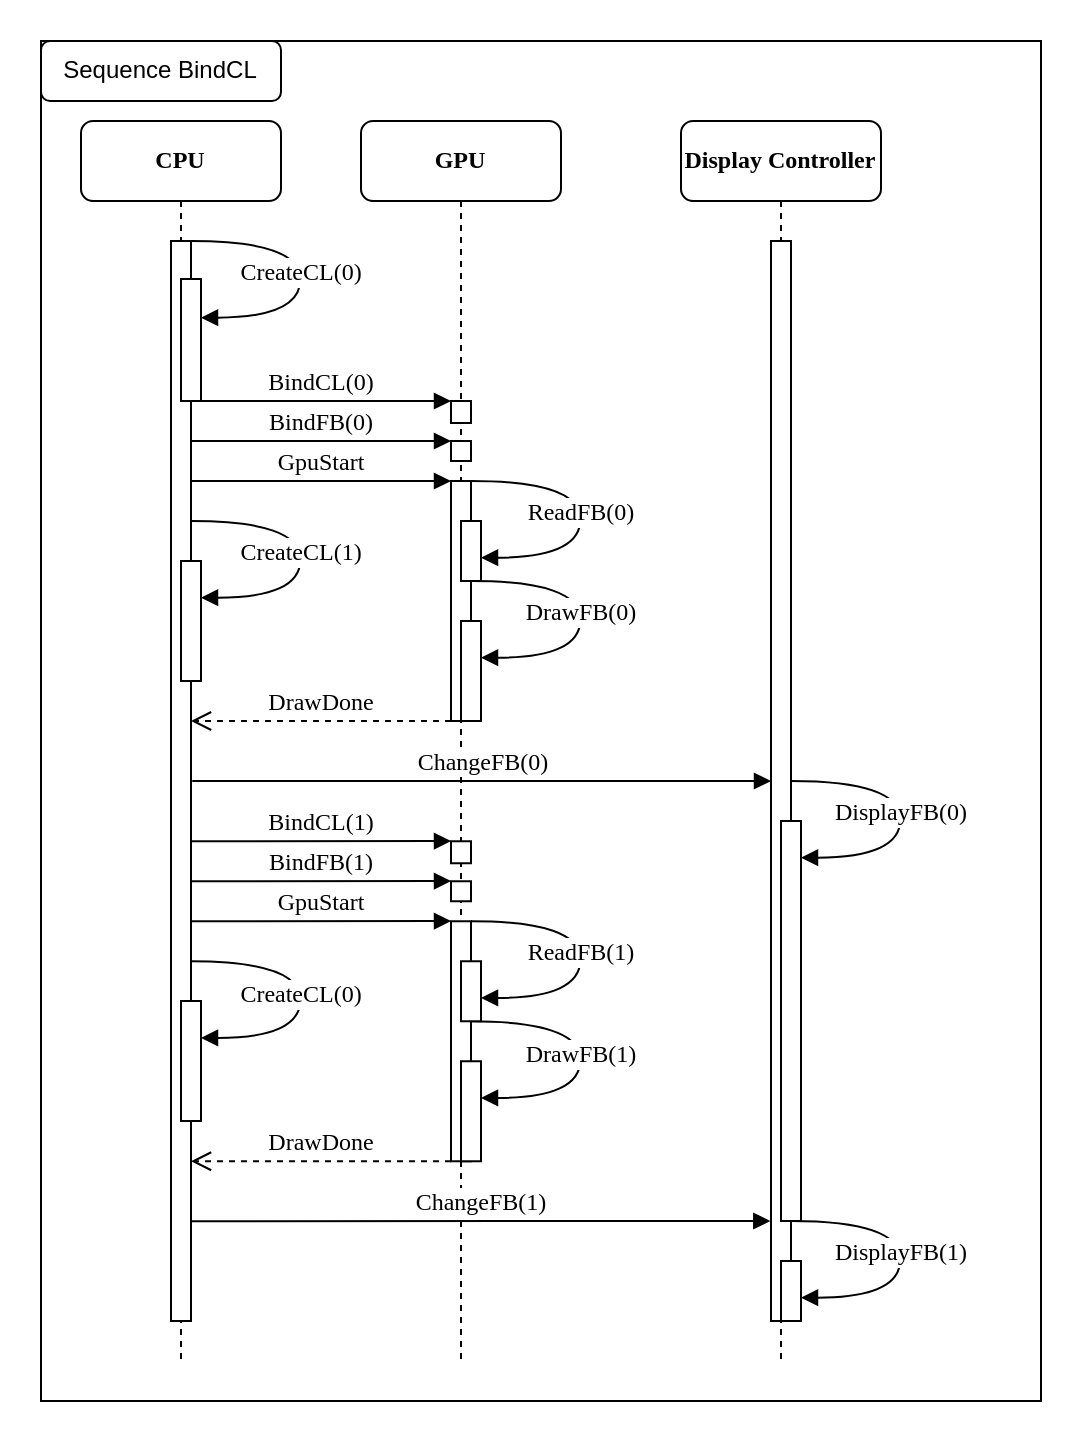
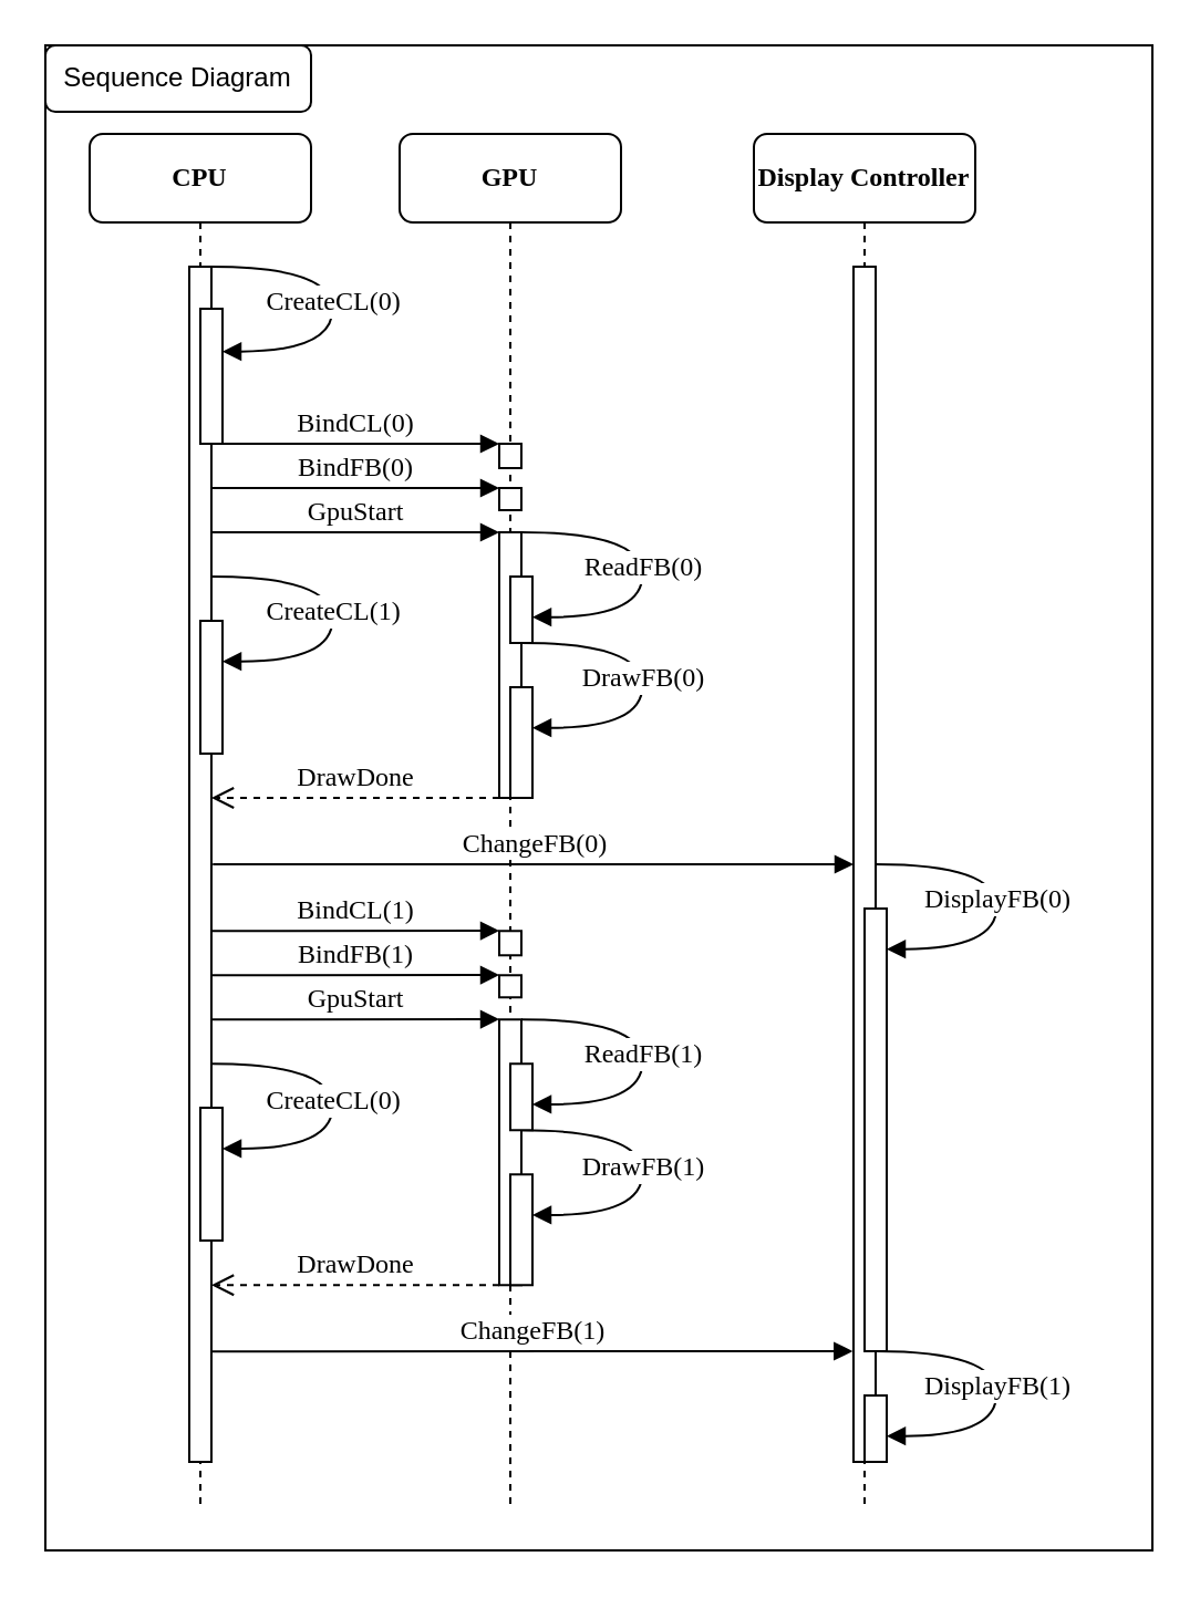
  <mxCell id="0" />
  <mxCell id="1" parent="0" />
  <mxCell id="2" value="" style="rounded=0;whiteSpace=wrap;html=1;" vertex="1" parent="1"><mxGeometry x="20" y="20" width="500" height="680" as="geometry" /></mxCell>
  <mxCell id="3" value="&lt;b&gt;GPU&lt;/b&gt;" style="shape=umlLifeline;perimeter=lifelinePerimeter;whiteSpace=wrap;html=1;container=0;collapsible=0;recursiveResize=0;outlineConnect=0;rounded=1;shadow=0;comic=0;labelBackgroundColor=none;strokeWidth=1;fontFamily=Verdana;fontSize=12;align=center;" parent="1" vertex="1"><mxGeometry x="180" y="60" width="100" height="620" as="geometry" /></mxCell>
  <mxCell id="4" value="&lt;b&gt;Display Controller&lt;/b&gt;" style="shape=umlLifeline;perimeter=lifelinePerimeter;whiteSpace=wrap;html=1;container=0;collapsible=0;recursiveResize=0;outlineConnect=0;rounded=1;shadow=0;comic=0;labelBackgroundColor=none;strokeWidth=1;fontFamily=Verdana;fontSize=12;align=center;" parent="1" vertex="1"><mxGeometry x="340" y="60" width="100" height="620" as="geometry" /></mxCell>
  <mxCell id="5" value="&lt;b&gt;CPU&lt;/b&gt;" style="shape=umlLifeline;perimeter=lifelinePerimeter;whiteSpace=wrap;html=1;container=0;collapsible=0;recursiveResize=0;outlineConnect=0;rounded=1;shadow=0;comic=0;labelBackgroundColor=none;strokeWidth=1;fontFamily=Verdana;fontSize=12;align=center;" parent="1" vertex="1"><mxGeometry x="40" y="60" width="100" height="620" as="geometry" /></mxCell>
  <mxCell id="6" value="" style="html=1;points=[];perimeter=orthogonalPerimeter;rounded=0;shadow=0;comic=0;labelBackgroundColor=none;strokeWidth=1;fontFamily=Verdana;fontSize=12;align=center;" parent="1" vertex="1"><mxGeometry x="85" y="120" width="10" height="540" as="geometry" /></mxCell>
  <mxCell id="7" value="" style="html=1;points=[];perimeter=orthogonalPerimeter;rounded=0;shadow=0;comic=0;labelBackgroundColor=none;strokeWidth=1;fontFamily=Verdana;fontSize=12;align=center;" vertex="1" parent="1"><mxGeometry x="90" y="139" width="10" height="61" as="geometry" /></mxCell>
  <mxCell id="8" value="CreateCL(0)" style="html=1;verticalAlign=middle;endArrow=block;labelBackgroundColor=default;fontFamily=Verdana;fontSize=12;elbow=vertical;edgeStyle=orthogonalEdgeStyle;curved=1;entryX=1;entryY=0.286;entryPerimeter=0;exitX=1.038;exitY=0.345;exitPerimeter=0;labelPosition=center;verticalLabelPosition=middle;align=center;spacing=2;" edge="1" parent="1"><mxGeometry relative="1" as="geometry"><mxPoint x="95.003" y="120" as="sourcePoint" /><mxPoint x="100.003" y="158.333" as="targetPoint" /><Array as="points"><mxPoint x="149.67" y="120" /><mxPoint x="149.67" y="158" /></Array></mxGeometry></mxCell>
  <mxCell id="9" value="BindCL(0)" style="html=1;verticalAlign=bottom;endArrow=block;entryX=0;entryY=0;labelBackgroundColor=none;fontFamily=Verdana;fontSize=12;edgeStyle=elbowEdgeStyle;elbow=vertical;" edge="1" parent="1"><mxGeometry relative="1" as="geometry"><mxPoint x="95" y="200" as="sourcePoint" /><mxPoint x="225" y="200" as="targetPoint" /></mxGeometry></mxCell>
  <mxCell id="10" value="BindFB(0)" style="html=1;verticalAlign=bottom;endArrow=block;entryX=0;entryY=0;labelBackgroundColor=none;fontFamily=Verdana;fontSize=12;edgeStyle=elbowEdgeStyle;elbow=vertical;" edge="1" parent="1"><mxGeometry relative="1" as="geometry"><mxPoint x="95" y="220" as="sourcePoint" /><mxPoint x="225" y="220" as="targetPoint" /></mxGeometry></mxCell>
  <mxCell id="11" value="GpuStart" style="html=1;verticalAlign=bottom;endArrow=block;entryX=0;entryY=0;labelBackgroundColor=none;fontFamily=Verdana;fontSize=12;edgeStyle=elbowEdgeStyle;elbow=vertical;" edge="1" parent="1"><mxGeometry relative="1" as="geometry"><mxPoint x="95" y="240" as="sourcePoint" /><mxPoint x="225" y="240" as="targetPoint" /></mxGeometry></mxCell>
  <mxCell id="12" value="DrawDone" style="html=1;verticalAlign=bottom;endArrow=open;dashed=1;endSize=8;labelBackgroundColor=none;fontFamily=Verdana;fontSize=12;edgeStyle=elbowEdgeStyle;elbow=vertical;" parent="1" edge="1"><mxGeometry relative="1" as="geometry"><mxPoint x="95" y="360" as="targetPoint" /><Array as="points"><mxPoint x="170" y="360" /><mxPoint x="200" y="360" /></Array><mxPoint x="225" y="360" as="sourcePoint" /></mxGeometry></mxCell>
  <mxCell id="13" value="" style="html=1;points=[];perimeter=orthogonalPerimeter;rounded=0;shadow=0;comic=0;labelBackgroundColor=none;strokeWidth=1;fontFamily=Verdana;fontSize=12;align=center;" vertex="1" parent="1"><mxGeometry x="90" y="280" width="10" height="60" as="geometry" /></mxCell>
  <mxCell id="14" value="CreateCL(1)" style="html=1;verticalAlign=middle;endArrow=block;labelBackgroundColor=default;fontFamily=Verdana;fontSize=12;elbow=vertical;edgeStyle=orthogonalEdgeStyle;curved=1;entryX=1;entryY=0.286;entryPerimeter=0;exitX=1.038;exitY=0.345;exitPerimeter=0;labelPosition=center;verticalLabelPosition=middle;align=center;spacing=2;" edge="1" parent="1"><mxGeometry relative="1" as="geometry"><mxPoint x="95.003" y="260.03" as="sourcePoint" /><mxPoint x="100.003" y="298.363" as="targetPoint" /><Array as="points"><mxPoint x="149.67" y="260.03" /><mxPoint x="149.67" y="298.03" /></Array></mxGeometry></mxCell>
  <mxCell id="15" value="" style="html=1;points=[];perimeter=orthogonalPerimeter;rounded=0;shadow=0;comic=0;labelBackgroundColor=none;strokeWidth=1;fontFamily=Verdana;fontSize=12;align=center;" vertex="1" parent="1"><mxGeometry x="90" y="500" width="10" height="60" as="geometry" /></mxCell>
  <mxCell id="16" value="ChangeFB(1)" style="html=1;verticalAlign=bottom;endArrow=block;entryX=-0.035;entryY=0.908;labelBackgroundColor=default;fontFamily=Verdana;fontSize=12;edgeStyle=elbowEdgeStyle;elbow=vertical;entryDx=0;entryDy=0;entryPerimeter=0;" edge="1" parent="1" target="36"><mxGeometry relative="1" as="geometry"><mxPoint x="95" y="610.08" as="sourcePoint" /><mxPoint x="390" y="610.08" as="targetPoint" /></mxGeometry></mxCell>
  <mxCell id="17" value="" style="html=1;points=[];perimeter=orthogonalPerimeter;rounded=0;shadow=0;comic=0;labelBackgroundColor=none;strokeWidth=1;fontFamily=Verdana;fontSize=12;align=center;" vertex="1" parent="1"><mxGeometry x="225" y="200" width="10" height="11" as="geometry" /></mxCell>
  <mxCell id="18" value="" style="html=1;points=[];perimeter=orthogonalPerimeter;rounded=0;shadow=0;comic=0;labelBackgroundColor=none;strokeWidth=1;fontFamily=Verdana;fontSize=12;align=center;" vertex="1" parent="1"><mxGeometry x="225" y="220" width="10" height="10" as="geometry" /></mxCell>
  <mxCell id="19" value="" style="html=1;points=[];perimeter=orthogonalPerimeter;rounded=0;shadow=0;comic=0;labelBackgroundColor=none;strokeWidth=1;fontFamily=Verdana;fontSize=12;align=center;" vertex="1" parent="1"><mxGeometry x="225" y="240" width="10" height="120" as="geometry" /></mxCell>
  <mxCell id="20" value="" style="html=1;points=[];perimeter=orthogonalPerimeter;rounded=0;shadow=0;comic=0;labelBackgroundColor=none;strokeWidth=1;fontFamily=Verdana;fontSize=12;align=center;" vertex="1" parent="1"><mxGeometry x="230" y="260" width="10" height="30" as="geometry" /></mxCell>
  <mxCell id="21" value="ReadFB(0)" style="html=1;verticalAlign=middle;endArrow=block;labelBackgroundColor=default;fontFamily=Verdana;fontSize=12;elbow=vertical;edgeStyle=orthogonalEdgeStyle;curved=1;entryX=1;entryY=0.286;entryPerimeter=0;exitX=1.038;exitY=0.345;exitPerimeter=0;labelPosition=center;verticalLabelPosition=middle;align=center;spacing=2;" edge="1" parent="1"><mxGeometry relative="1" as="geometry"><mxPoint x="235.003" y="240" as="sourcePoint" /><mxPoint x="240.003" y="278.333" as="targetPoint" /><Array as="points"><mxPoint x="289.67" y="240" /><mxPoint x="289.67" y="278" /></Array></mxGeometry></mxCell>
  <mxCell id="22" value="" style="html=1;points=[];perimeter=orthogonalPerimeter;rounded=0;shadow=0;comic=0;labelBackgroundColor=none;strokeWidth=1;fontFamily=Verdana;fontSize=12;align=center;" vertex="1" parent="1"><mxGeometry x="230" y="310" width="10" height="50" as="geometry" /></mxCell>
  <mxCell id="23" value="DrawFB(0)" style="html=1;verticalAlign=middle;endArrow=block;labelBackgroundColor=default;fontFamily=Verdana;fontSize=12;elbow=vertical;edgeStyle=orthogonalEdgeStyle;curved=1;entryX=1;entryY=0.286;entryPerimeter=0;exitX=1.038;exitY=0.345;exitPerimeter=0;labelPosition=center;verticalLabelPosition=middle;align=center;spacing=2;" edge="1" parent="1"><mxGeometry relative="1" as="geometry"><mxPoint x="235.003" y="290.02" as="sourcePoint" /><mxPoint x="240.003" y="328.353" as="targetPoint" /><Array as="points"><mxPoint x="289.67" y="290.02" /><mxPoint x="289.67" y="328.02" /></Array></mxGeometry></mxCell>
  <mxCell id="24" value="ReadFB(1)" style="html=1;verticalAlign=middle;endArrow=block;labelBackgroundColor=default;fontFamily=Verdana;fontSize=12;elbow=vertical;edgeStyle=orthogonalEdgeStyle;curved=1;entryX=1;entryY=0.286;entryPerimeter=0;exitX=1.038;exitY=0.345;exitPerimeter=0;labelPosition=center;verticalLabelPosition=middle;align=center;spacing=2;" edge="1" parent="1"><mxGeometry relative="1" as="geometry"><mxPoint x="235.003" y="460.13" as="sourcePoint" /><mxPoint x="240.003" y="498.463" as="targetPoint" /><Array as="points"><mxPoint x="289.67" y="460.13" /><mxPoint x="289.67" y="498.13" /></Array></mxGeometry></mxCell>
  <mxCell id="25" value="DrawFB(1)" style="html=1;verticalAlign=middle;endArrow=block;labelBackgroundColor=default;fontFamily=Verdana;fontSize=12;elbow=vertical;edgeStyle=orthogonalEdgeStyle;curved=1;entryX=1;entryY=0.286;entryPerimeter=0;exitX=1.038;exitY=0.345;exitPerimeter=0;labelPosition=center;verticalLabelPosition=middle;align=center;spacing=2;" edge="1" parent="1"><mxGeometry relative="1" as="geometry"><mxPoint x="235.003" y="510.15" as="sourcePoint" /><mxPoint x="240.003" y="548.483" as="targetPoint" /><Array as="points"><mxPoint x="289.67" y="510.15" /><mxPoint x="289.67" y="548.15" /></Array></mxGeometry></mxCell>
  <mxCell id="26" value="BindCL(1)" style="html=1;verticalAlign=bottom;endArrow=block;entryX=0;entryY=0;labelBackgroundColor=none;fontFamily=Verdana;fontSize=12;edgeStyle=elbowEdgeStyle;elbow=vertical;" edge="1" parent="1"><mxGeometry relative="1" as="geometry"><mxPoint x="95" y="420.13" as="sourcePoint" /><mxPoint x="225" y="420.13" as="targetPoint" /></mxGeometry></mxCell>
  <mxCell id="27" value="BindFB(1)" style="html=1;verticalAlign=bottom;endArrow=block;entryX=0;entryY=0;labelBackgroundColor=none;fontFamily=Verdana;fontSize=12;edgeStyle=elbowEdgeStyle;elbow=vertical;" edge="1" parent="1"><mxGeometry relative="1" as="geometry"><mxPoint x="95" y="440.13" as="sourcePoint" /><mxPoint x="225" y="440.13" as="targetPoint" /></mxGeometry></mxCell>
  <mxCell id="28" value="GpuStart" style="html=1;verticalAlign=bottom;endArrow=block;entryX=0;entryY=0;labelBackgroundColor=none;fontFamily=Verdana;fontSize=12;edgeStyle=elbowEdgeStyle;elbow=vertical;" edge="1" parent="1"><mxGeometry relative="1" as="geometry"><mxPoint x="95" y="460.13" as="sourcePoint" /><mxPoint x="225" y="460.13" as="targetPoint" /></mxGeometry></mxCell>
  <mxCell id="29" value="DrawDone" style="html=1;verticalAlign=bottom;endArrow=open;dashed=1;endSize=8;labelBackgroundColor=none;fontFamily=Verdana;fontSize=12;edgeStyle=elbowEdgeStyle;elbow=vertical;" edge="1" parent="1"><mxGeometry relative="1" as="geometry"><mxPoint x="95" y="580.13" as="targetPoint" /><Array as="points"><mxPoint x="170" y="580.13" /><mxPoint x="200" y="580.13" /></Array><mxPoint x="225" y="580.13" as="sourcePoint" /></mxGeometry></mxCell>
  <mxCell id="30" value="CreateCL(0)" style="html=1;verticalAlign=middle;endArrow=block;labelBackgroundColor=default;fontFamily=Verdana;fontSize=12;elbow=vertical;edgeStyle=orthogonalEdgeStyle;curved=1;entryX=1;entryY=0.286;entryPerimeter=0;exitX=1.038;exitY=0.345;exitPerimeter=0;labelPosition=center;verticalLabelPosition=middle;align=center;spacing=2;" edge="1" parent="1"><mxGeometry relative="1" as="geometry"><mxPoint x="95.003" y="480.16" as="sourcePoint" /><mxPoint x="100.003" y="518.493" as="targetPoint" /><Array as="points"><mxPoint x="149.67" y="480.16" /><mxPoint x="149.67" y="518.16" /></Array></mxGeometry></mxCell>
  <mxCell id="31" value="" style="html=1;points=[];perimeter=orthogonalPerimeter;rounded=0;shadow=0;comic=0;labelBackgroundColor=none;strokeWidth=1;fontFamily=Verdana;fontSize=12;align=center;" vertex="1" parent="1"><mxGeometry x="225" y="420.13" width="10" height="11" as="geometry" /></mxCell>
  <mxCell id="32" value="" style="html=1;points=[];perimeter=orthogonalPerimeter;rounded=0;shadow=0;comic=0;labelBackgroundColor=none;strokeWidth=1;fontFamily=Verdana;fontSize=12;align=center;" vertex="1" parent="1"><mxGeometry x="225" y="440.13" width="10" height="10" as="geometry" /></mxCell>
  <mxCell id="33" value="" style="html=1;points=[];perimeter=orthogonalPerimeter;rounded=0;shadow=0;comic=0;labelBackgroundColor=none;strokeWidth=1;fontFamily=Verdana;fontSize=12;align=center;" vertex="1" parent="1"><mxGeometry x="225" y="460.13" width="10" height="120" as="geometry" /></mxCell>
  <mxCell id="34" value="" style="html=1;points=[];perimeter=orthogonalPerimeter;rounded=0;shadow=0;comic=0;labelBackgroundColor=none;strokeWidth=1;fontFamily=Verdana;fontSize=12;align=center;" vertex="1" parent="1"><mxGeometry x="230" y="480.13" width="10" height="30" as="geometry" /></mxCell>
  <mxCell id="35" value="" style="html=1;points=[];perimeter=orthogonalPerimeter;rounded=0;shadow=0;comic=0;labelBackgroundColor=none;strokeWidth=1;fontFamily=Verdana;fontSize=12;align=center;" vertex="1" parent="1"><mxGeometry x="230" y="530.13" width="10" height="50" as="geometry" /></mxCell>
  <mxCell id="36" value="" style="html=1;points=[];perimeter=orthogonalPerimeter;rounded=0;shadow=0;comic=0;labelBackgroundColor=none;strokeWidth=1;fontFamily=Verdana;fontSize=12;align=center;" vertex="1" parent="1"><mxGeometry x="385" y="120" width="10" height="540" as="geometry" /></mxCell>
  <mxCell id="37" value="" style="html=1;points=[];perimeter=orthogonalPerimeter;rounded=0;shadow=0;comic=0;labelBackgroundColor=none;strokeWidth=1;fontFamily=Verdana;fontSize=12;align=center;" vertex="1" parent="1"><mxGeometry x="390" y="410" width="10" height="200" as="geometry" /></mxCell>
  <mxCell id="38" value="DisplayFB(0)" style="html=1;verticalAlign=middle;endArrow=block;labelBackgroundColor=default;fontFamily=Verdana;fontSize=12;elbow=vertical;edgeStyle=orthogonalEdgeStyle;curved=1;entryX=1;entryY=0.286;entryPerimeter=0;exitX=1.038;exitY=0.345;exitPerimeter=0;labelPosition=center;verticalLabelPosition=middle;align=center;spacing=2;" edge="1" parent="1"><mxGeometry relative="1" as="geometry"><mxPoint x="395.003" y="390" as="sourcePoint" /><mxPoint x="400.003" y="428.333" as="targetPoint" /><Array as="points"><mxPoint x="449.67" y="390" /><mxPoint x="449.67" y="428" /></Array></mxGeometry></mxCell>
  <mxCell id="39" value="ChangeFB(0)" style="html=1;verticalAlign=bottom;endArrow=block;entryX=0;entryY=0;labelBackgroundColor=default;fontFamily=Verdana;fontSize=12;edgeStyle=elbowEdgeStyle;elbow=vertical;exitX=1.062;exitY=0.5;exitDx=0;exitDy=0;exitPerimeter=0;" edge="1" parent="1" source="6"><mxGeometry relative="1" as="geometry"><mxPoint x="100" y="390" as="sourcePoint" /><mxPoint x="385" y="390" as="targetPoint" /></mxGeometry></mxCell>
  <mxCell id="40" value="" style="html=1;points=[];perimeter=orthogonalPerimeter;rounded=0;shadow=0;comic=0;labelBackgroundColor=none;strokeWidth=1;fontFamily=Verdana;fontSize=12;align=center;" vertex="1" parent="1"><mxGeometry x="390" y="630" width="10" height="30" as="geometry" /></mxCell>
  <mxCell id="41" value="DisplayFB(1)" style="html=1;verticalAlign=middle;endArrow=block;labelBackgroundColor=default;fontFamily=Verdana;fontSize=12;elbow=vertical;edgeStyle=orthogonalEdgeStyle;curved=1;entryX=1;entryY=0.286;entryPerimeter=0;exitX=1.038;exitY=0.345;exitPerimeter=0;labelPosition=center;verticalLabelPosition=middle;align=center;spacing=2;" edge="1" parent="1"><mxGeometry relative="1" as="geometry"><mxPoint x="395.003" y="610" as="sourcePoint" /><mxPoint x="400.003" y="648.333" as="targetPoint" /><Array as="points"><mxPoint x="449.67" y="610" /><mxPoint x="449.67" y="648" /></Array></mxGeometry></mxCell>
- <mxCell id="42" value="Sequence BindCL" style="rounded=1;whiteSpace=wrap;html=1;" vertex="1" parent="1"><mxGeometry x="20" y="20" width="120" height="30" as="geometry" /></mxCell>
+ <mxCell id="42" value="Sequence Diagram" style="rounded=1;whiteSpace=wrap;html=1;" vertex="1" parent="1"><mxGeometry x="20" y="20" width="120" height="30" as="geometry" /></mxCell>
